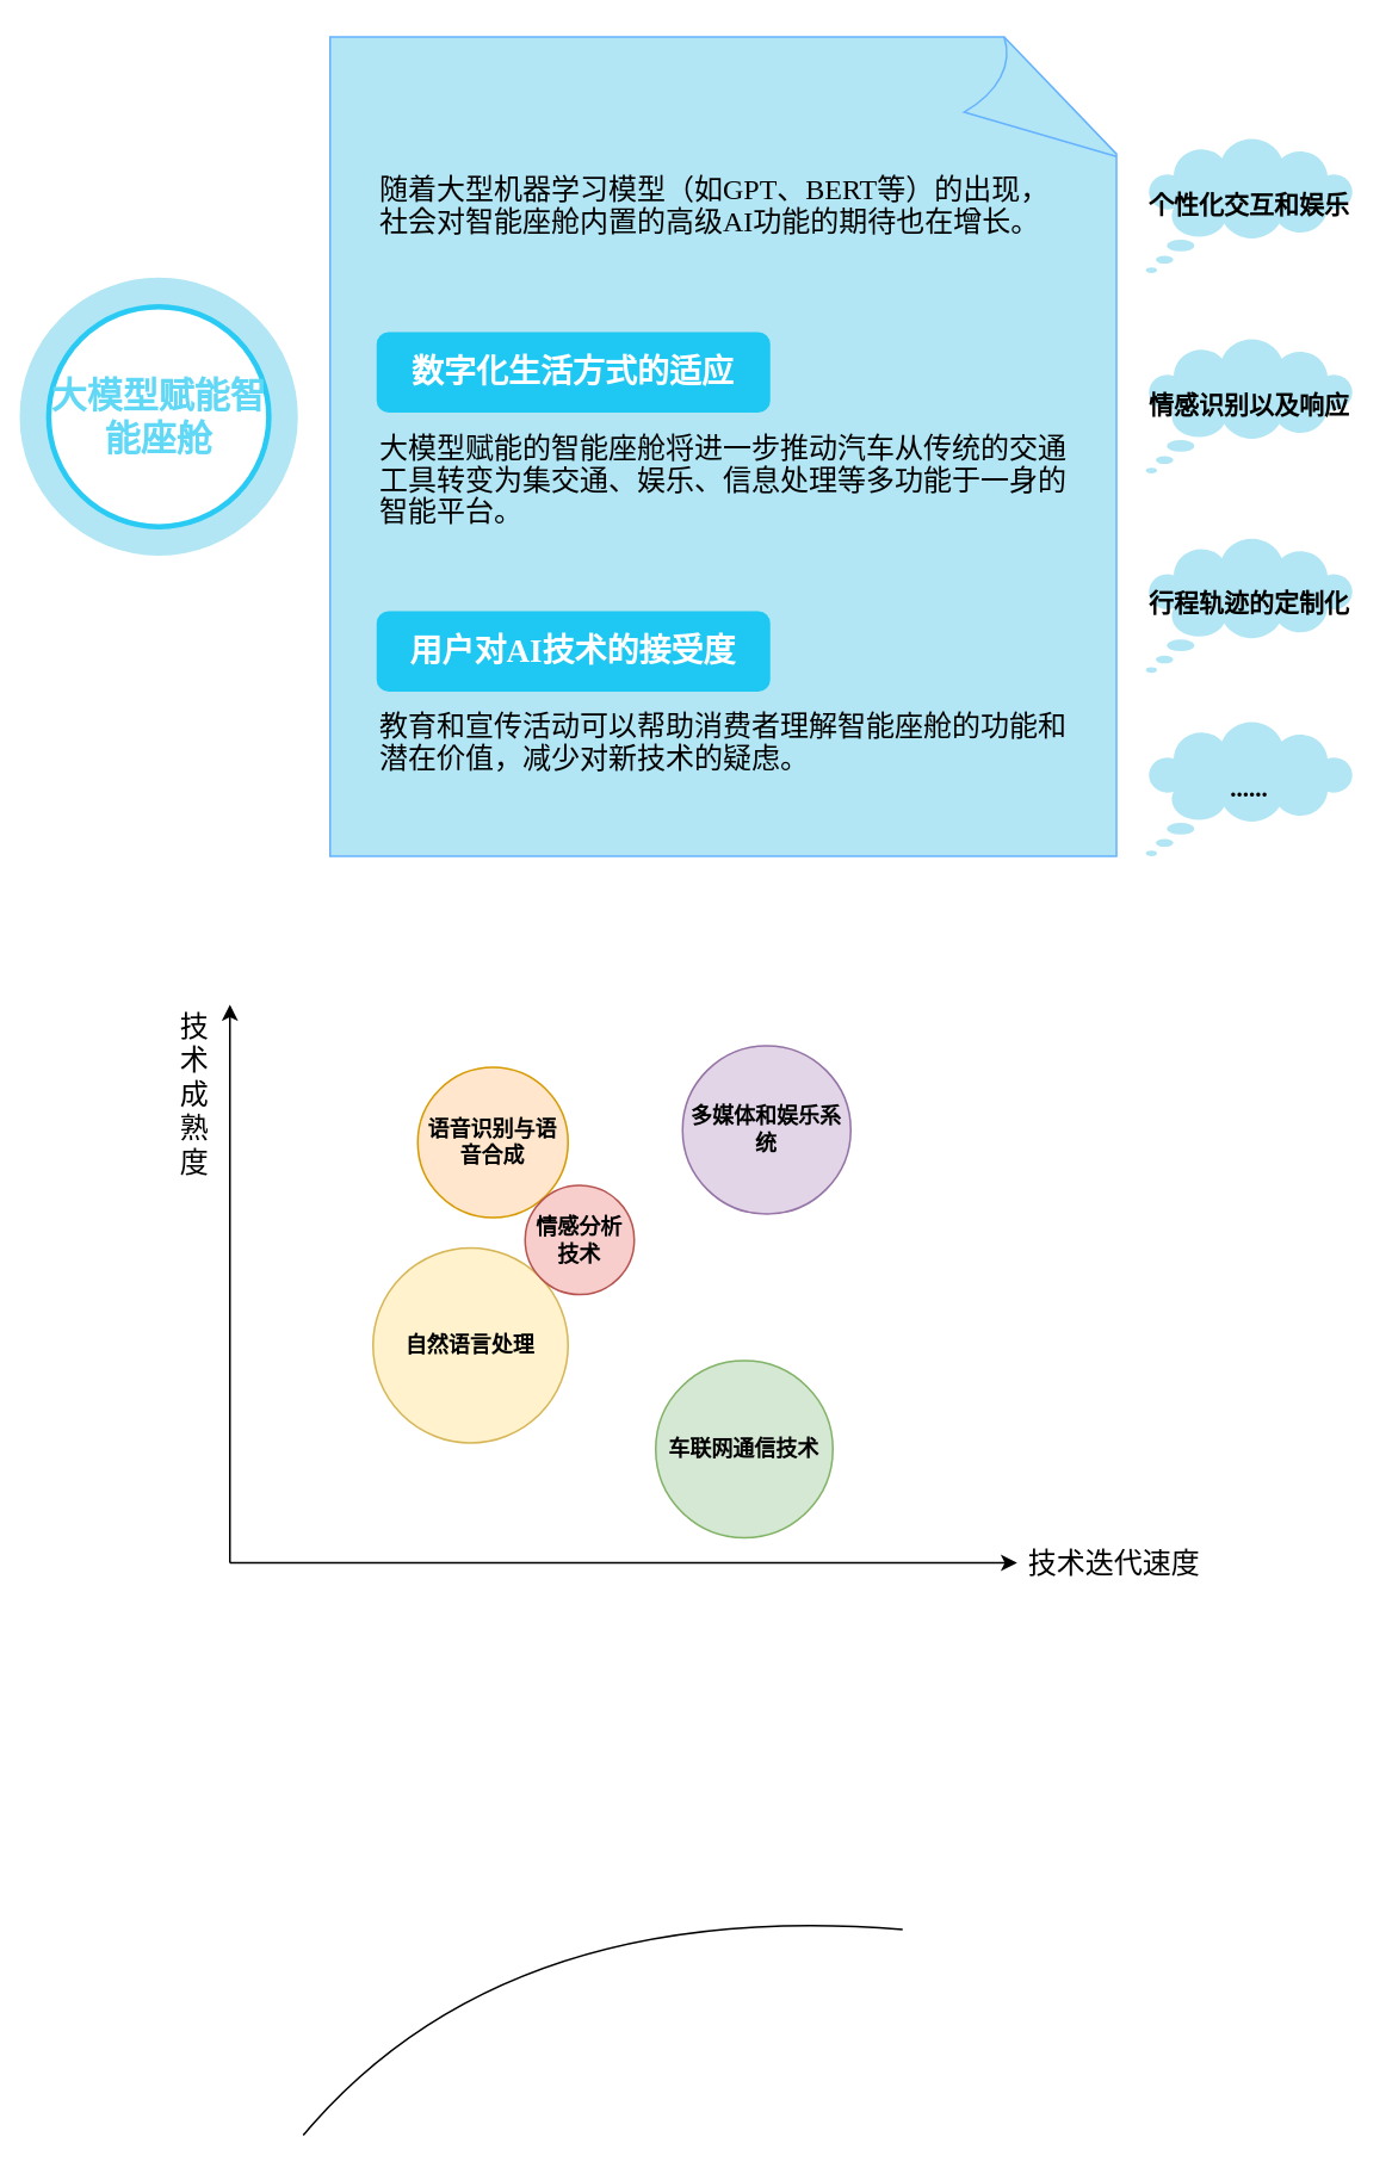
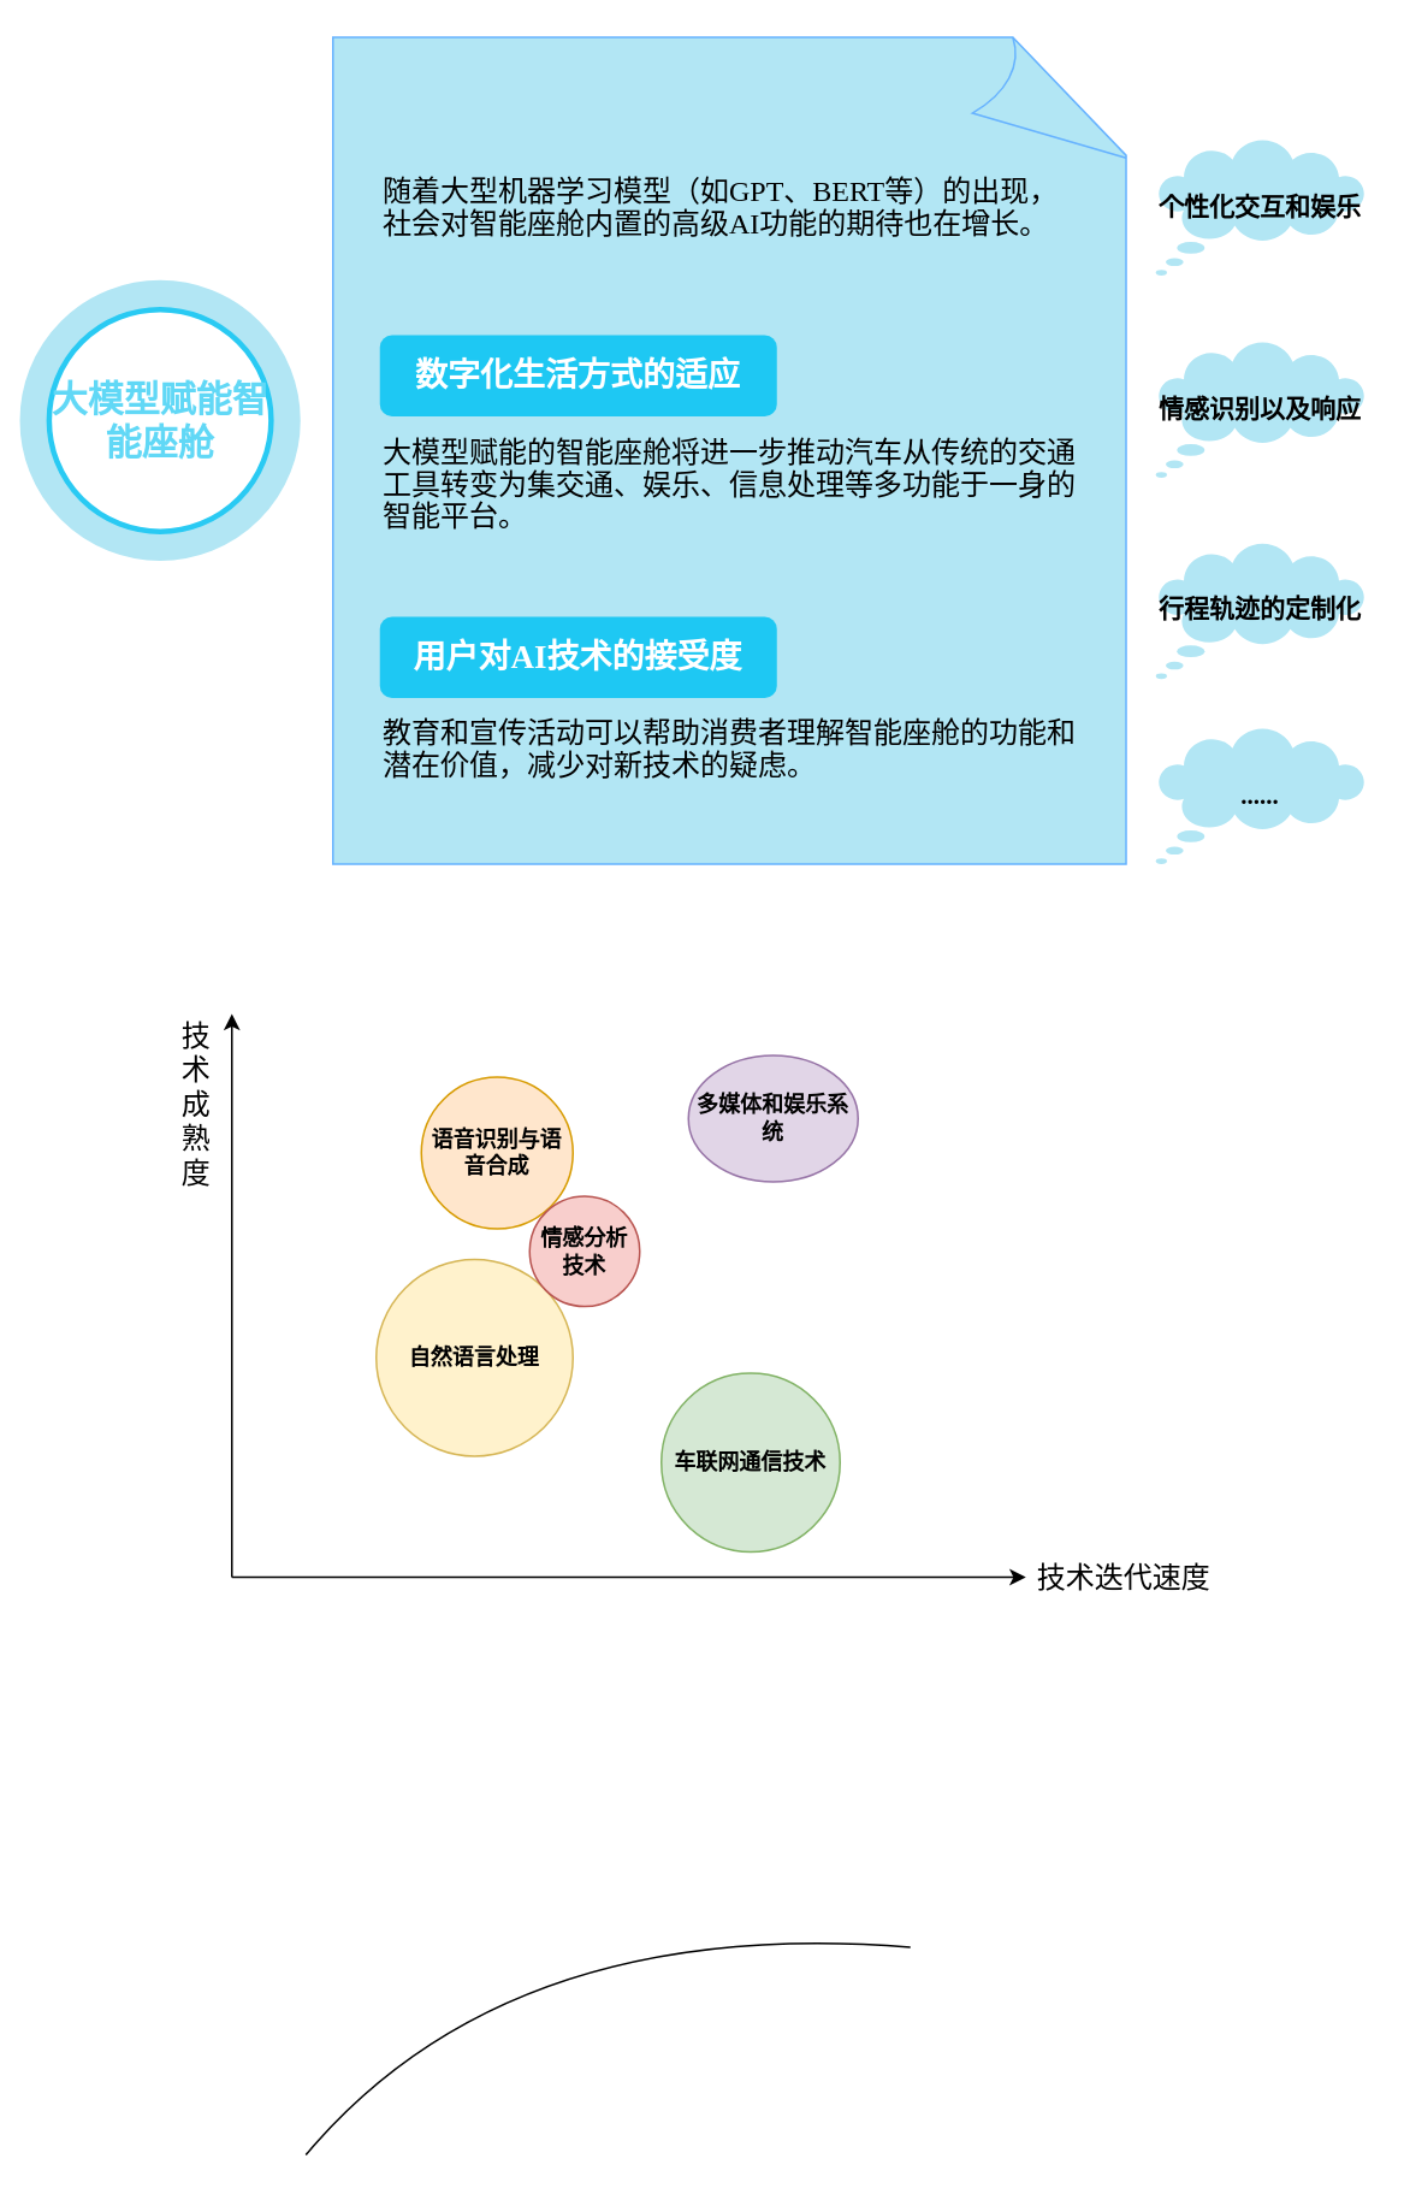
  <mxCell id="0" />
  <mxCell id="1" parent="0" />
  <mxCell id="2" value="" style="whiteSpace=wrap;html=1;shape=mxgraph.basic.document;fillColor=#b2e6f4;strokeColor=#66B2FF;" vertex="1" parent="1"><mxGeometry x="184" y="20" width="444" height="458" as="geometry" /></mxCell>
  <mxCell id="3" value="&lt;font style=&quot;font-size: 18px;&quot; face=&quot;宋体&quot;&gt;数字化生活方式的适应&lt;/font&gt;" style="rounded=1;whiteSpace=wrap;html=1;strokeColor=none;fillColor=#1ec8f3;fontStyle=1;fontColor=#FFFFFF;" vertex="1" parent="1"><mxGeometry x="210" y="185" width="220" height="45" as="geometry" /></mxCell>
  <mxCell id="4" value="&lt;font style=&quot;font-size: 18px;&quot; face=&quot;宋体&quot;&gt;用户对AI技术的接受度&lt;/font&gt;" style="rounded=1;whiteSpace=wrap;html=1;strokeColor=none;fillColor=#1ec8f3;fontStyle=1;fontColor=#FFFFFF;" vertex="1" parent="1"><mxGeometry x="210" y="341" width="220" height="45" as="geometry" /></mxCell>
  <mxCell id="5" value="" style="group" vertex="1" connectable="0" parent="1"><mxGeometry x="20" y="164" width="136.5" height="136.5" as="geometry" /></mxCell>
  <mxCell id="6" value="" style="ellipse;whiteSpace=wrap;html=1;aspect=fixed;strokeWidth=19;strokeColor=#b2e6f4;" vertex="1" parent="5"><mxGeometry width="136.5" height="136.5" as="geometry" /></mxCell>
  <mxCell id="7" value="&lt;font style=&quot;font-size: 20px;&quot;&gt;大模型赋能智能座舱&lt;/font&gt;" style="ellipse;whiteSpace=wrap;html=1;aspect=fixed;strokeWidth=3;strokeColor=#29caf3;fontFamily=宋体;fontStyle=1;fontColor=#61d8f6;" vertex="1" parent="5"><mxGeometry x="6.75" y="6.75" width="123" height="123" as="geometry" /></mxCell>
  <mxCell id="8" value="&lt;p style=&quot;line-height: 140%;&quot;&gt;&lt;font style=&quot;font-size: 16px;&quot; face=&quot;宋体&quot;&gt;随着大型机器学习模型（如GPT、BERT等）的出现，社会对智能座舱内置的高级AI功能的期待也在增长。&lt;/font&gt;&lt;/p&gt;" style="text;html=1;strokeColor=none;fillColor=none;align=left;verticalAlign=middle;whiteSpace=wrap;rounded=0;" vertex="1" parent="1"><mxGeometry x="210" y="88" width="386" height="53" as="geometry" /></mxCell>
  <mxCell id="9" value="&lt;p style=&quot;line-height: 140%;&quot;&gt;&lt;font face=&quot;宋体&quot; style=&quot;font-size: 16px;&quot;&gt;大模型赋能的智能座舱将进一步推动汽车从传统的交通工具转变为集交通、娱乐、信息处理等多功能于一身的智能平台。&lt;/font&gt;&lt;/p&gt;" style="text;html=1;strokeColor=none;fillColor=none;align=left;verticalAlign=middle;whiteSpace=wrap;rounded=0;" vertex="1" parent="1"><mxGeometry x="210" y="240" width="392" height="58" as="geometry" /></mxCell>
  <mxCell id="10" value="&lt;p style=&quot;line-height: 140%;&quot;&gt;&lt;font face=&quot;宋体&quot; style=&quot;font-size: 16px;&quot;&gt;教育和宣传活动可以帮助消费者理解智能座舱的功能和潜在价值，减少对新技术的疑虑。&lt;/font&gt;&lt;/p&gt;" style="text;html=1;strokeColor=none;fillColor=none;align=left;verticalAlign=middle;whiteSpace=wrap;rounded=0;" vertex="1" parent="1"><mxGeometry x="210" y="386" width="392" height="58" as="geometry" /></mxCell>
  <mxCell id="11" value="&lt;font color=&quot;#000000&quot; style=&quot;font-size: 14px;&quot; face=&quot;宋体&quot;&gt;个性化交互和娱乐&lt;/font&gt;" style="whiteSpace=wrap;html=1;shape=mxgraph.basic.cloud_callout;fillColor=#b2e6f4;strokeColor=none;fontColor=#FFFFFF;fontStyle=1" vertex="1" parent="1"><mxGeometry x="640" y="77" width="116" height="75" as="geometry" /></mxCell>
  <mxCell id="12" value="&lt;font color=&quot;#000000&quot; style=&quot;font-size: 14px;&quot; face=&quot;宋体&quot;&gt;情感识别以及响应&lt;/font&gt;" style="whiteSpace=wrap;html=1;shape=mxgraph.basic.cloud_callout;fillColor=#b2e6f4;strokeColor=none;fontColor=#FFFFFF;fontStyle=1" vertex="1" parent="1"><mxGeometry x="640" y="189" width="116" height="75" as="geometry" /></mxCell>
  <mxCell id="13" value="&lt;font face=&quot;宋体&quot; color=&quot;#000000&quot;&gt;&lt;span style=&quot;font-size: 14px;&quot;&gt;行程轨迹的定制化&lt;/span&gt;&lt;/font&gt;" style="whiteSpace=wrap;html=1;shape=mxgraph.basic.cloud_callout;fillColor=#b2e6f4;strokeColor=none;fontColor=#FFFFFF;fontStyle=1" vertex="1" parent="1"><mxGeometry x="640" y="300.5" width="116" height="75" as="geometry" /></mxCell>
  <mxCell id="14" value="&lt;font face=&quot;宋体&quot; color=&quot;#000000&quot;&gt;&lt;span style=&quot;font-size: 14px;&quot;&gt;......&lt;/span&gt;&lt;/font&gt;" style="whiteSpace=wrap;html=1;shape=mxgraph.basic.cloud_callout;fillColor=#b2e6f4;strokeColor=none;fontColor=#FFFFFF;fontStyle=1" vertex="1" parent="1"><mxGeometry x="640" y="403" width="116" height="75" as="geometry" /></mxCell>
  <mxCell id="15" value="自然语言处理" style="ellipse;whiteSpace=wrap;html=1;aspect=fixed;fillColor=#fff2cc;strokeColor=#d6b656;fontColor=#000000;fontStyle=1" vertex="1" parent="1"><mxGeometry x="208" y="697" width="109" height="109" as="geometry" /></mxCell>
  <mxCell id="16" value="语音识别与语音合成" style="ellipse;whiteSpace=wrap;html=1;aspect=fixed;fillColor=#ffe6cc;strokeColor=#d79b00;fontColor=#000000;fontStyle=1" vertex="1" parent="1"><mxGeometry x="233" y="596" width="84" height="84" as="geometry" /></mxCell>
  <mxCell id="17" value="情感分析技术" style="ellipse;whiteSpace=wrap;html=1;aspect=fixed;fillColor=#f8cecc;strokeColor=#b85450;fontColor=#000000;fontStyle=1" vertex="1" parent="1"><mxGeometry x="293" y="662" width="61" height="61" as="geometry" /></mxCell>
  <mxCell id="18" value="车联网通信技术" style="ellipse;whiteSpace=wrap;html=1;aspect=fixed;fillColor=#d5e8d4;strokeColor=#82b366;fontColor=#000000;fontStyle=1" vertex="1" parent="1"><mxGeometry x="366" y="760" width="99" height="99" as="geometry" /></mxCell>
- <mxCell id="19" value="多媒体和娱乐系统" style="ellipse;whiteSpace=wrap;html=1;aspect=fixed;fillColor=#e1d5e7;strokeColor=#9673a6;fontColor=#000000;fontStyle=1" vertex="1" parent="1"><mxGeometry x="381" y="584" width="94" height="94" as="geometry" /></mxCell>
+ <mxCell id="19" value="多媒体和娱乐系统" style="ellipse;whiteSpace=wrap;html=1;aspect=fixed;fillColor=#e1d5e7;strokeColor=#9673a6;fontColor=#000000;fontStyle=1" vertex="1" parent="1"><mxGeometry x="381" y="584" width="94" height="70" as="geometry" /></mxCell>
  <mxCell id="20" value="" style="group" vertex="1" connectable="0" parent="1"><mxGeometry x="98" y="561" width="579" height="327" as="geometry" /></mxCell>
  <mxCell id="21" value="" style="endArrow=classic;html=1;rounded=0;" edge="1" parent="20" target="23"><mxGeometry width="50" height="50" relative="1" as="geometry"><mxPoint x="30" y="312" as="sourcePoint" /><mxPoint x="357" y="312" as="targetPoint" /></mxGeometry></mxCell>
  <mxCell id="22" value="" style="endArrow=classic;html=1;rounded=0;" edge="1" parent="20"><mxGeometry width="50" height="50" relative="1" as="geometry"><mxPoint x="30" y="312" as="sourcePoint" /><mxPoint x="30" as="targetPoint" /></mxGeometry></mxCell>
  <mxCell id="23" value="&lt;font style=&quot;font-size: 16px;&quot; face=&quot;宋体&quot;&gt;技术迭代速度&lt;/font&gt;" style="text;html=1;strokeColor=none;fillColor=none;align=center;verticalAlign=middle;whiteSpace=wrap;rounded=0;" vertex="1" parent="20"><mxGeometry x="470" y="297" width="109" height="30" as="geometry" /></mxCell>
  <mxCell id="24" value="&lt;font style=&quot;font-size: 16px;&quot; face=&quot;宋体&quot;&gt;技术成熟度&lt;/font&gt;" style="text;html=1;strokeColor=none;fillColor=none;align=center;verticalAlign=middle;whiteSpace=wrap;rounded=0;" vertex="1" parent="20"><mxGeometry y="9" width="21" height="82" as="geometry" /></mxCell>
  <mxCell id="25" value="" style="curved=1;endArrow=none;html=1;rounded=0;endFill=0;" edge="1" parent="1"><mxGeometry width="50" height="50" relative="1" as="geometry"><mxPoint x="169" y="1193" as="sourcePoint" /><mxPoint x="504" y="1078" as="targetPoint" /><Array as="points"><mxPoint x="281" y="1060" /></Array></mxGeometry></mxCell>
